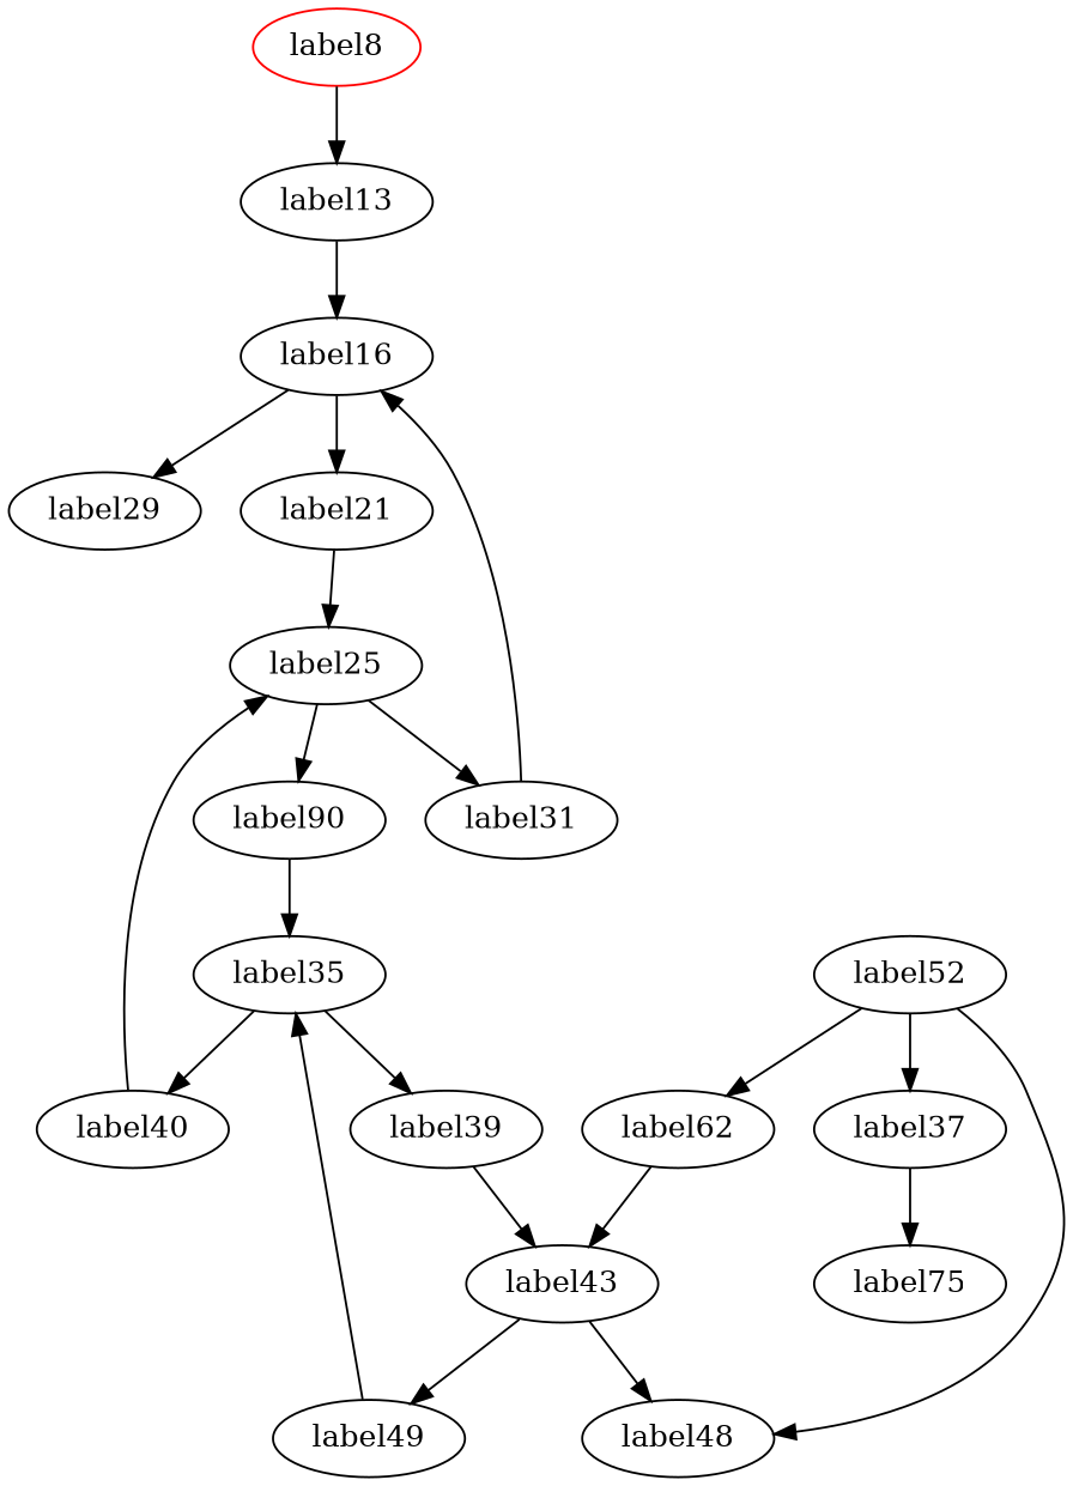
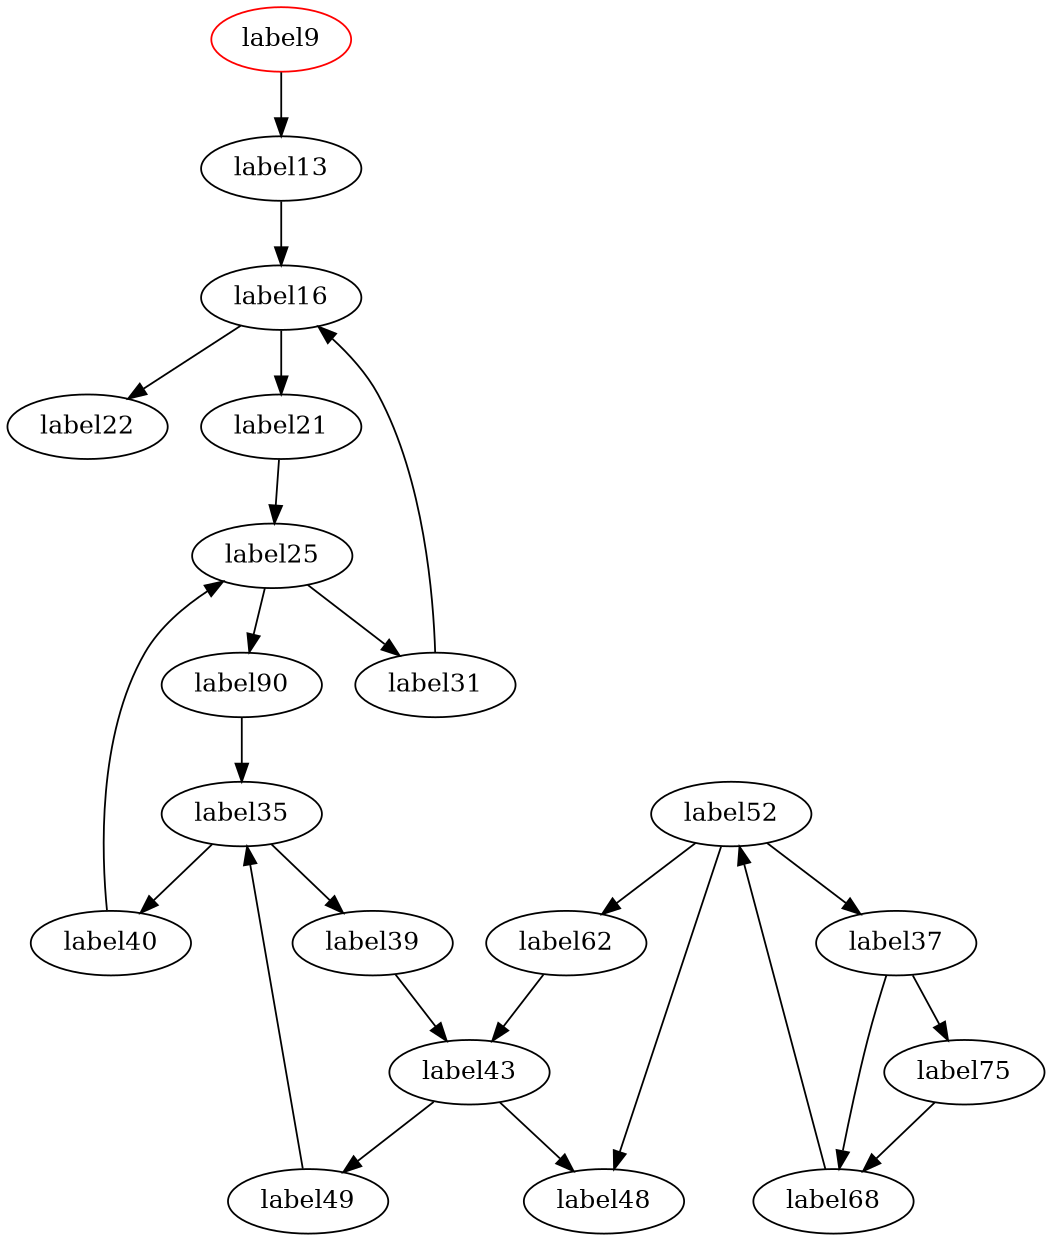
  digraph {
    fontname="DejaVu Serif"
    node [fontname="DejaVu Serif"]
    edge [fontname="DejaVu Serif"]
-   label8 [color=red]
+   label8 [color=red label=label9]
    label13
    label16
-   label22 [label=label29]
+   label22
    label21
    n6 [label=label37]
    label52
    label62
    label48
    n10 [label=label75]
+   label68
    label43
    label49
    n14 [label=label35]
    label40
    label39
    label25
    label31
    n19 [label=label90]
    label8 -> label13
    label13 -> label16
    label16 -> label22
    label16 -> label21
    label21 -> label25
    n6 -> n10
+   n6 -> label68
    label52 -> n6
    label52 -> label62
    label52 -> label48
    label62 -> label43
+   n10 -> label68
+   label68 -> label52
    label43 -> label48
    label43 -> label49
    label49 -> n14
    n14 -> label40
    n14 -> label39
    label40 -> label25
    label39 -> label43
    label25 -> label31
    label25 -> n19
    label31 -> label16
    n19 -> n14
  }
